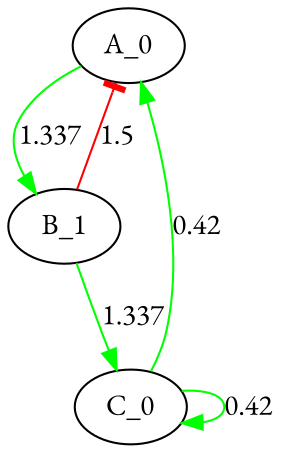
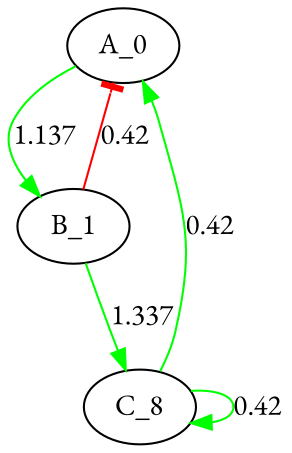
  digraph {
    fontname="EB Garamond"
    node [fontname="EB Garamond"]
    edge [color=green fontname="EB Garamond"]
    A_0
    B_1
-   C_0
-   A_0 -> B_1 [label=1.337]
-   B_1 -> A_0 [arrowhead=tee color=red label=1.5]
+   C_0 [label=C_8]
+   A_0 -> B_1 [label=1.137]
+   B_1 -> A_0 [arrowhead=tee color=red label=0.42]
    B_1 -> C_0 [label=1.337]
    C_0 -> A_0 [label=0.42]
    C_0 -> C_0 [label=0.42]
  }
